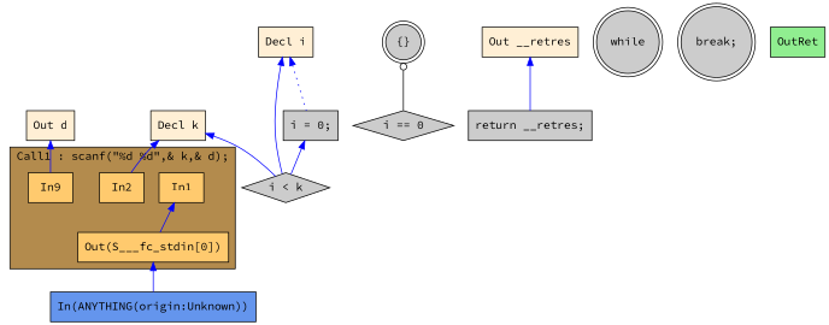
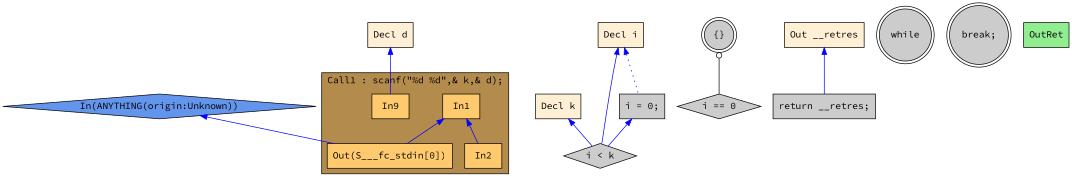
  digraph {
    fontname="Source Code Pro"
    rankdir=TB
    node [fillcolor="#CCCCCC" fontname="Source Code Pro" shape=box style=filled]
    edge [color="#0000FF" dir=back fontname="Source Code Pro"]
    n1 [fillcolor="#FFCA6E" label=In1]
    n2 [fillcolor="#FFCA6E" label=In2]
    n3 [fillcolor="#FFCA6E" label=In9]
    n4 [fillcolor="#FFCA6E" label="Out(S___fc_stdin[0])"]
    n5 [fillcolor="#FFEFD5" label="Decl k"]
    n6 [label="i < k" shape=diamond]
-   n7 [fillcolor="#FFEFD5" label="Out d"]
+   n7 [fillcolor="#FFEFD5" label="Decl d"]
    n8 [fillcolor="#FFEFD5" label="Decl i"]
    n9 [label="i = 0;"]
    n10 [label="i == 0" shape=diamond]
    n11 [fillcolor="#FFEFD5" label="Out __retres"]
    n12 [label="return __retres;"]
    n13 [label=while shape=doublecircle]
    n14 [label="{}" shape=doublecircle]
    n15 [label="break;" shape=doublecircle]
    n16 [fillcolor="#90EE90" label=OutRet]
-   n17 [fillcolor="#6495ED" label="In(ANYTHING(origin:Unknown))"]
+   n17 [fillcolor="#6495ED" label="In(ANYTHING(origin:Unknown))" shape=diamond]
    subgraph cluster_1 {
      fillcolor="#B38B4D"
      label="Call1 : scanf(\"%d %d\",& k,& d);"
      style=filled
      n1
      n2
      n3
      n4
    }
    n1 -> n4
-   n5 -> n2
+   n1 -> n2
    n5 -> n6
    n7 -> n3
    n8 -> n6
    n8 -> n9 [style=dotted]
    n9 -> n6
    n11 -> n12
    n14 -> n10 [arrowtail=odot color="#000000"]
-   n4 -> n17
+   n17 -> n4
  }
